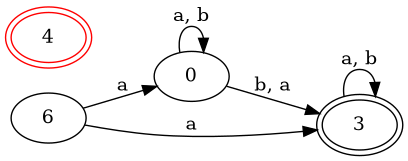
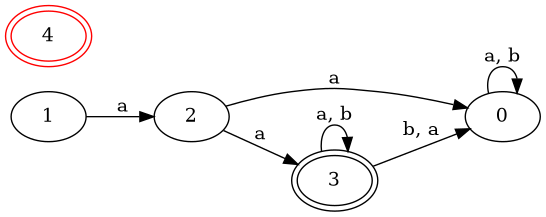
  digraph {
    rankdir=LR
    n1 [color=black label=0]
-   n3 [label=6]
+   n2 [label=1]
+   n3 [label=2]
    n4 [label=3 peripheries=2]
    n5 [color=red label=4 peripheries=2]
    n1 -> n1 [label="a, b"]
+   n2 -> n3 [label=a]
    n3 -> n1 [label=a]
    n3 -> n4 [label=a]
-   n1 -> n4 [label="b, a"]
+   n4 -> n1 [label="b, a"]
    n4 -> n4 [label="a, b"]
  }
